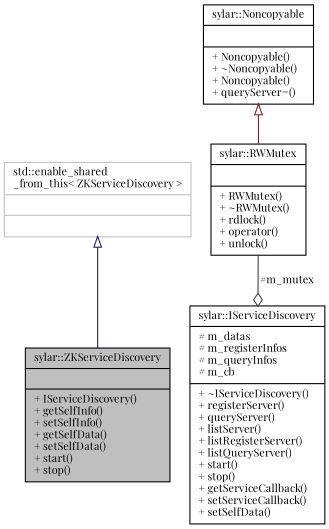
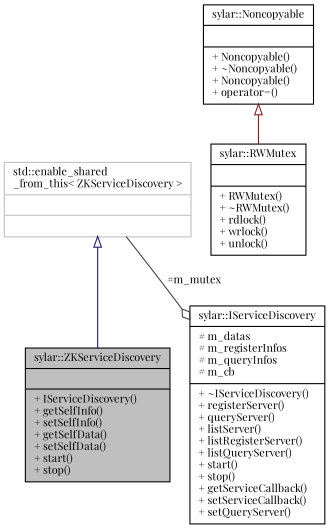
  digraph {
    fontname="Playfair Display"
    node [color=black fillcolor=white fontname="Playfair Display" fontsize=10 shape=record style=filled]
    edge [fontname="Playfair Display" fontsize=10 labelfontname=Helvetica labelfontsize=10 style=solid arrowtail=onormal dir=back]
    n1 [fillcolor=grey75 fontcolor=black height=0.2 label="{sylar::ZKServiceDiscovery\n||+ IServiceDiscovery()\l+ getSelfInfo()\l+ setSelfInfo()\l+ getSelfData()\l+ setSelfData()\l+ start()\l+ stop()\l}" width=0.4]
-   n2 [height=0.2 label="{sylar::IServiceDiscovery\n|# m_datas\l# m_registerInfos\l# m_queryInfos\l# m_cb\l|+ ~IServiceDiscovery()\l+ registerServer()\l+ queryServer()\l+ listServer()\l+ listRegisterServer()\l+ listQueryServer()\l+ start()\l+ stop()\l+ getServiceCallback()\l+ setServiceCallback()\l+ setSelfData()\l}" width=0.4]
-   n3 [height=0.2 label="{sylar::RWMutex\n||+ RWMutex()\l+ ~RWMutex()\l+ rdlock()\l+ operator()\l+ unlock()\l}" width=0.4]
-   n4 [height=0.2 label="{sylar::Noncopyable\n||+ Noncopyable()\l+ ~Noncopyable()\l+ Noncopyable()\l+ queryServer=()\l}" width=0.4]
+   n2 [height=0.2 label="{sylar::IServiceDiscovery\n|# m_datas\l# m_registerInfos\l# m_queryInfos\l# m_cb\l|+ ~IServiceDiscovery()\l+ registerServer()\l+ queryServer()\l+ listServer()\l+ listRegisterServer()\l+ listQueryServer()\l+ start()\l+ stop()\l+ getServiceCallback()\l+ setServiceCallback()\l+ setQueryServer()\l}" width=0.4]
+   n3 [height=0.2 label="{sylar::RWMutex\n||+ RWMutex()\l+ ~RWMutex()\l+ rdlock()\l+ wrlock()\l+ unlock()\l}" width=0.4]
+   n4 [height=0.2 label="{sylar::Noncopyable\n||+ Noncopyable()\l+ ~Noncopyable()\l+ Noncopyable()\l+ operator=()\l}" width=0.4]
    n5 [color=grey75 height=0.2 label="{std::enable_shared\l_from_this\< ZKServiceDiscovery \>\n||}" width=0.4]
-   n3 -> n2 [arrowhead=odiamond color=grey25 label=" #m_mutex" arrowtail="" dir=""]
+   n5 -> n2 [arrowhead=odiamond color=grey25 label=" #m_mutex" arrowtail="" dir=""]
    n4 -> n3 [color=firebrick4]
    n5 -> n1 [color=midnightblue]
  }
